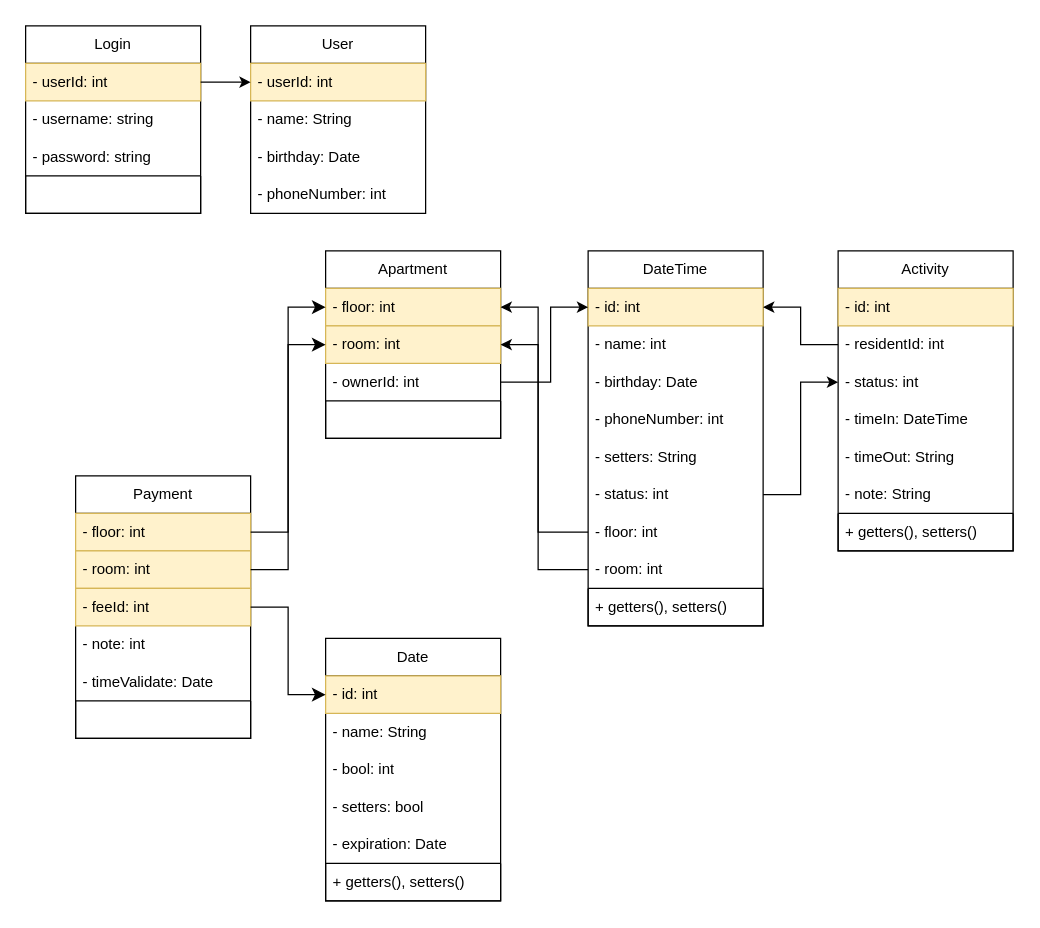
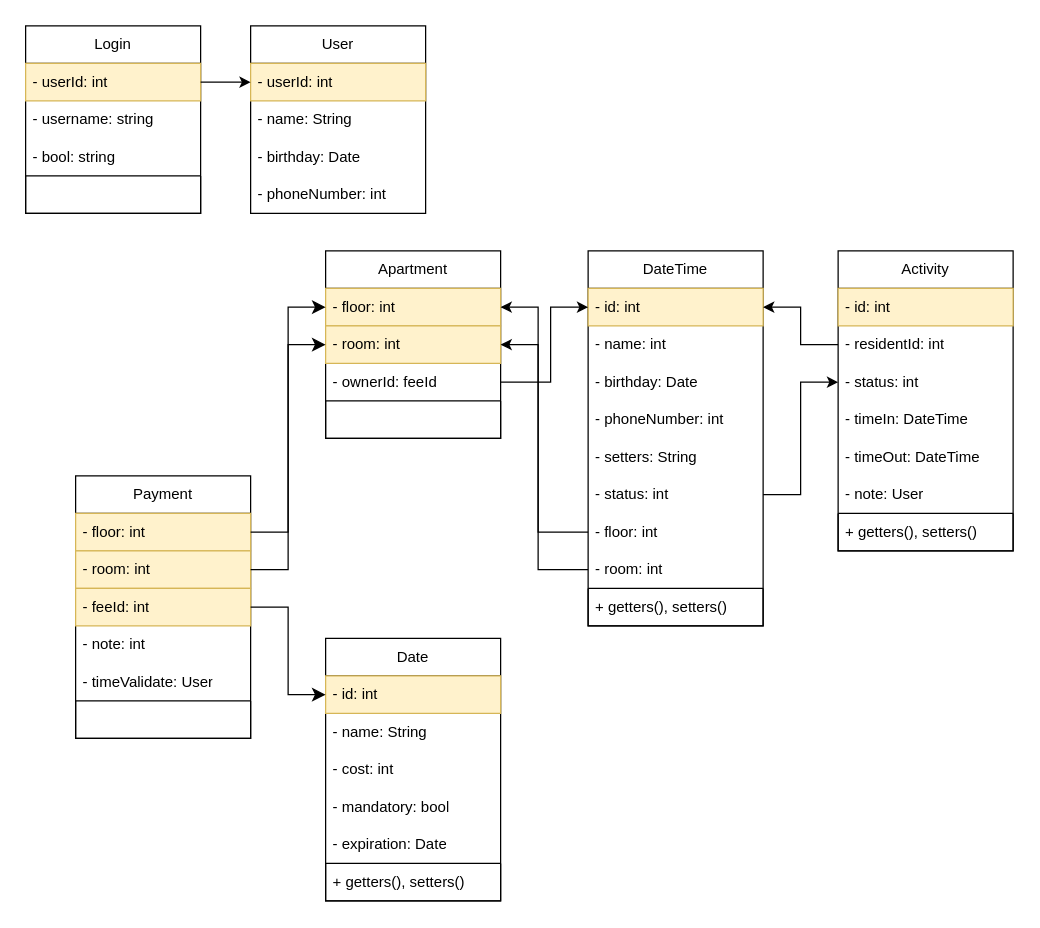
  <mxCell id="0" />
  <mxCell id="1" parent="0" />
  <mxCell id="2" value="Login" style="swimlane;fontStyle=0;childLayout=stackLayout;horizontal=1;startSize=30;horizontalStack=0;resizeParent=1;resizeParentMax=0;resizeLast=0;collapsible=1;marginBottom=0;whiteSpace=wrap;html=1;" vertex="1" parent="1"><mxGeometry x="20" y="20" width="140" height="150" as="geometry"><mxRectangle x="10" y="10" width="70" height="30" as="alternateBounds" /></mxGeometry></mxCell>
  <mxCell id="3" value="- userId: int" style="text;strokeColor=#d6b656;fillColor=#fff2cc;align=left;verticalAlign=middle;spacingLeft=4;spacingRight=4;overflow=hidden;points=[[0,0.5],[1,0.5]];portConstraint=eastwest;rotatable=0;whiteSpace=wrap;html=1;" vertex="1" parent="2"><mxGeometry y="30" width="140" height="30" as="geometry" /></mxCell>
  <mxCell id="4" value="- username: string" style="text;strokeColor=none;fillColor=none;align=left;verticalAlign=middle;spacingLeft=4;spacingRight=4;overflow=hidden;points=[[0,0.5],[1,0.5]];portConstraint=eastwest;rotatable=0;whiteSpace=wrap;html=1;" vertex="1" parent="2"><mxGeometry y="60" width="140" height="30" as="geometry" /></mxCell>
- <mxCell id="5" value="- password: string" style="text;strokeColor=none;fillColor=none;align=left;verticalAlign=middle;spacingLeft=4;spacingRight=4;overflow=hidden;points=[[0,0.5],[1,0.5]];portConstraint=eastwest;rotatable=0;whiteSpace=wrap;html=1;" vertex="1" parent="2"><mxGeometry y="90" width="140" height="30" as="geometry" /></mxCell>
+ <mxCell id="5" value="- bool: string" style="text;strokeColor=none;fillColor=none;align=left;verticalAlign=middle;spacingLeft=4;spacingRight=4;overflow=hidden;points=[[0,0.5],[1,0.5]];portConstraint=eastwest;rotatable=0;whiteSpace=wrap;html=1;" vertex="1" parent="2"><mxGeometry y="90" width="140" height="30" as="geometry" /></mxCell>
  <mxCell id="6" value="" style="swimlane;startSize=0;" vertex="1" parent="2"><mxGeometry y="120" width="140" height="30" as="geometry" /></mxCell>
  <mxCell id="7" value="User" style="swimlane;fontStyle=0;childLayout=stackLayout;horizontal=1;startSize=30;horizontalStack=0;resizeParent=1;resizeParentMax=0;resizeLast=0;collapsible=1;marginBottom=0;whiteSpace=wrap;html=1;" vertex="1" parent="1"><mxGeometry x="200" y="20" width="140" height="150" as="geometry" /></mxCell>
  <mxCell id="8" value="- userId: int" style="text;strokeColor=#d6b656;fillColor=#fff2cc;align=left;verticalAlign=middle;spacingLeft=4;spacingRight=4;overflow=hidden;points=[[0,0.5],[1,0.5]];portConstraint=eastwest;rotatable=0;whiteSpace=wrap;html=1;" vertex="1" parent="7"><mxGeometry y="30" width="140" height="30" as="geometry" /></mxCell>
  <mxCell id="9" value="- name: String" style="text;strokeColor=none;fillColor=none;align=left;verticalAlign=middle;spacingLeft=4;spacingRight=4;overflow=hidden;points=[[0,0.5],[1,0.5]];portConstraint=eastwest;rotatable=0;whiteSpace=wrap;html=1;" vertex="1" parent="7"><mxGeometry y="60" width="140" height="30" as="geometry" /></mxCell>
  <mxCell id="10" value="- birthday: Date" style="text;strokeColor=none;fillColor=none;align=left;verticalAlign=middle;spacingLeft=4;spacingRight=4;overflow=hidden;points=[[0,0.5],[1,0.5]];portConstraint=eastwest;rotatable=0;whiteSpace=wrap;html=1;" vertex="1" parent="7"><mxGeometry y="90" width="140" height="30" as="geometry" /></mxCell>
  <mxCell id="11" value="- phoneNumber: int" style="text;strokeColor=none;fillColor=none;align=left;verticalAlign=middle;spacingLeft=4;spacingRight=4;overflow=hidden;points=[[0,0.5],[1,0.5]];portConstraint=eastwest;rotatable=0;whiteSpace=wrap;html=1;" vertex="1" parent="7"><mxGeometry y="120" width="140" height="30" as="geometry" /></mxCell>
  <mxCell id="12" value="" style="edgeStyle=orthogonalEdgeStyle;rounded=0;orthogonalLoop=1;jettySize=auto;html=1;entryX=0;entryY=0.5;entryDx=0;entryDy=0;" edge="1" parent="1" source="3" target="8"><mxGeometry relative="1" as="geometry" /></mxCell>
  <mxCell id="13" value="Apartment" style="swimlane;fontStyle=0;childLayout=stackLayout;horizontal=1;startSize=30;horizontalStack=0;resizeParent=1;resizeParentMax=0;resizeLast=0;collapsible=1;marginBottom=0;whiteSpace=wrap;html=1;" vertex="1" parent="1"><mxGeometry x="260" y="200" width="140" height="150" as="geometry" /></mxCell>
  <mxCell id="14" value="- floor: int" style="text;strokeColor=#d6b656;fillColor=#fff2cc;align=left;verticalAlign=middle;spacingLeft=4;spacingRight=4;overflow=hidden;points=[[0,0.5],[1,0.5]];portConstraint=eastwest;rotatable=0;whiteSpace=wrap;html=1;" vertex="1" parent="13"><mxGeometry y="30" width="140" height="30" as="geometry" /></mxCell>
  <mxCell id="15" value="- room: int" style="text;strokeColor=#d6b656;fillColor=#fff2cc;align=left;verticalAlign=middle;spacingLeft=4;spacingRight=4;overflow=hidden;points=[[0,0.5],[1,0.5]];portConstraint=eastwest;rotatable=0;whiteSpace=wrap;html=1;" vertex="1" parent="13"><mxGeometry y="60" width="140" height="30" as="geometry" /></mxCell>
- <mxCell id="16" value="- ownerId: int" style="text;strokeColor=none;fillColor=none;align=left;verticalAlign=middle;spacingLeft=4;spacingRight=4;overflow=hidden;points=[[0,0.5],[1,0.5]];portConstraint=eastwest;rotatable=0;whiteSpace=wrap;html=1;" vertex="1" parent="13"><mxGeometry y="90" width="140" height="30" as="geometry" /></mxCell>
+ <mxCell id="16" value="- ownerId: feeId" style="text;strokeColor=none;fillColor=none;align=left;verticalAlign=middle;spacingLeft=4;spacingRight=4;overflow=hidden;points=[[0,0.5],[1,0.5]];portConstraint=eastwest;rotatable=0;whiteSpace=wrap;html=1;" vertex="1" parent="13"><mxGeometry y="90" width="140" height="30" as="geometry" /></mxCell>
  <mxCell id="17" value="" style="swimlane;startSize=0;" vertex="1" parent="13"><mxGeometry y="120" width="140" height="30" as="geometry" /></mxCell>
  <mxCell id="18" value="DateTime" style="swimlane;fontStyle=0;childLayout=stackLayout;horizontal=1;startSize=30;horizontalStack=0;resizeParent=1;resizeParentMax=0;resizeLast=0;collapsible=1;marginBottom=0;whiteSpace=wrap;html=1;" vertex="1" parent="1"><mxGeometry x="470" y="200" width="140" height="300" as="geometry" /></mxCell>
  <mxCell id="19" value="- id: int" style="text;strokeColor=#d6b656;fillColor=#fff2cc;align=left;verticalAlign=middle;spacingLeft=4;spacingRight=4;overflow=hidden;points=[[0,0.5],[1,0.5]];portConstraint=eastwest;rotatable=0;whiteSpace=wrap;html=1;" vertex="1" parent="18"><mxGeometry y="30" width="140" height="30" as="geometry" /></mxCell>
  <mxCell id="20" value="- name: int" style="text;strokeColor=none;fillColor=none;align=left;verticalAlign=middle;spacingLeft=4;spacingRight=4;overflow=hidden;points=[[0,0.5],[1,0.5]];portConstraint=eastwest;rotatable=0;whiteSpace=wrap;html=1;" vertex="1" parent="18"><mxGeometry y="60" width="140" height="30" as="geometry" /></mxCell>
  <mxCell id="21" value="- birthday: Date" style="text;strokeColor=none;fillColor=none;align=left;verticalAlign=middle;spacingLeft=4;spacingRight=4;overflow=hidden;points=[[0,0.5],[1,0.5]];portConstraint=eastwest;rotatable=0;whiteSpace=wrap;html=1;" vertex="1" parent="18"><mxGeometry y="90" width="140" height="30" as="geometry" /></mxCell>
  <mxCell id="22" value="- phoneNumber: int" style="text;strokeColor=none;fillColor=none;align=left;verticalAlign=middle;spacingLeft=4;spacingRight=4;overflow=hidden;points=[[0,0.5],[1,0.5]];portConstraint=eastwest;rotatable=0;whiteSpace=wrap;html=1;" vertex="1" parent="18"><mxGeometry y="120" width="140" height="30" as="geometry" /></mxCell>
  <mxCell id="23" value="- setters: String" style="text;strokeColor=none;fillColor=none;align=left;verticalAlign=middle;spacingLeft=4;spacingRight=4;overflow=hidden;points=[[0,0.5],[1,0.5]];portConstraint=eastwest;rotatable=0;whiteSpace=wrap;html=1;" vertex="1" parent="18"><mxGeometry y="150" width="140" height="30" as="geometry" /></mxCell>
  <mxCell id="24" value="- status: int" style="text;strokeColor=none;fillColor=none;align=left;verticalAlign=middle;spacingLeft=4;spacingRight=4;overflow=hidden;points=[[0,0.5],[1,0.5]];portConstraint=eastwest;rotatable=0;whiteSpace=wrap;html=1;" vertex="1" parent="18"><mxGeometry y="180" width="140" height="30" as="geometry" /></mxCell>
  <mxCell id="25" value="- floor: int" style="text;strokeColor=none;fillColor=none;align=left;verticalAlign=middle;spacingLeft=4;spacingRight=4;overflow=hidden;points=[[0,0.5],[1,0.5]];portConstraint=eastwest;rotatable=0;whiteSpace=wrap;html=1;" vertex="1" parent="18"><mxGeometry y="210" width="140" height="30" as="geometry" /></mxCell>
  <mxCell id="26" value="- room: int" style="text;strokeColor=none;fillColor=none;align=left;verticalAlign=middle;spacingLeft=4;spacingRight=4;overflow=hidden;points=[[0,0.5],[1,0.5]];portConstraint=eastwest;rotatable=0;whiteSpace=wrap;html=1;" vertex="1" parent="18"><mxGeometry y="240" width="140" height="30" as="geometry" /></mxCell>
  <mxCell id="27" value="" style="swimlane;startSize=0;" vertex="1" parent="18"><mxGeometry y="270" width="140" height="30" as="geometry" /></mxCell>
  <mxCell id="28" value="+ getters(), setters()" style="text;strokeColor=none;fillColor=none;align=left;verticalAlign=middle;spacingLeft=4;spacingRight=4;overflow=hidden;points=[[0,0.5],[1,0.5]];portConstraint=eastwest;rotatable=0;whiteSpace=wrap;html=1;" vertex="1" parent="27"><mxGeometry width="140" height="30" as="geometry" /></mxCell>
  <mxCell id="29" value="" style="edgeStyle=orthogonalEdgeStyle;rounded=0;orthogonalLoop=1;jettySize=auto;html=1;entryX=0;entryY=0.5;entryDx=0;entryDy=0;" edge="1" parent="1" source="16" target="19"><mxGeometry relative="1" as="geometry"><Array as="points"><mxPoint x="440" y="305" /><mxPoint x="440" y="245" /></Array></mxGeometry></mxCell>
  <mxCell id="30" value="" style="edgeStyle=orthogonalEdgeStyle;rounded=0;orthogonalLoop=1;jettySize=auto;html=1;entryX=1;entryY=0.5;entryDx=0;entryDy=0;" edge="1" parent="1" source="25" target="14"><mxGeometry relative="1" as="geometry"><Array as="points"><mxPoint x="430" y="425" /><mxPoint x="430" y="245" /></Array></mxGeometry></mxCell>
  <mxCell id="31" value="" style="edgeStyle=orthogonalEdgeStyle;rounded=0;orthogonalLoop=1;jettySize=auto;html=1;entryX=1;entryY=0.5;entryDx=0;entryDy=0;exitX=0;exitY=0.5;exitDx=0;exitDy=0;" edge="1" parent="1" source="26" target="15"><mxGeometry relative="1" as="geometry"><mxPoint x="480" y="375" as="sourcePoint" /><mxPoint x="410" y="255" as="targetPoint" /><Array as="points"><mxPoint x="430" y="455" /><mxPoint x="430" y="275" /></Array></mxGeometry></mxCell>
  <mxCell id="32" value="Activity" style="swimlane;fontStyle=0;childLayout=stackLayout;horizontal=1;startSize=30;horizontalStack=0;resizeParent=1;resizeParentMax=0;resizeLast=0;collapsible=1;marginBottom=0;whiteSpace=wrap;html=1;" vertex="1" parent="1"><mxGeometry x="670" y="200" width="140" height="240" as="geometry" /></mxCell>
  <mxCell id="33" value="- id: int" style="text;strokeColor=#d6b656;fillColor=#fff2cc;align=left;verticalAlign=middle;spacingLeft=4;spacingRight=4;overflow=hidden;points=[[0,0.5],[1,0.5]];portConstraint=eastwest;rotatable=0;whiteSpace=wrap;html=1;" vertex="1" parent="32"><mxGeometry y="30" width="140" height="30" as="geometry" /></mxCell>
  <mxCell id="34" value="- residentId: int" style="text;strokeColor=none;fillColor=none;align=left;verticalAlign=middle;spacingLeft=4;spacingRight=4;overflow=hidden;points=[[0,0.5],[1,0.5]];portConstraint=eastwest;rotatable=0;whiteSpace=wrap;html=1;" vertex="1" parent="32"><mxGeometry y="60" width="140" height="30" as="geometry" /></mxCell>
  <mxCell id="35" value="- status: int" style="text;strokeColor=none;fillColor=none;align=left;verticalAlign=middle;spacingLeft=4;spacingRight=4;overflow=hidden;points=[[0,0.5],[1,0.5]];portConstraint=eastwest;rotatable=0;whiteSpace=wrap;html=1;" vertex="1" parent="32"><mxGeometry y="90" width="140" height="30" as="geometry" /></mxCell>
  <mxCell id="36" value="- timeIn: DateTime" style="text;strokeColor=none;fillColor=none;align=left;verticalAlign=middle;spacingLeft=4;spacingRight=4;overflow=hidden;points=[[0,0.5],[1,0.5]];portConstraint=eastwest;rotatable=0;whiteSpace=wrap;html=1;" vertex="1" parent="32"><mxGeometry y="120" width="140" height="30" as="geometry" /></mxCell>
- <mxCell id="37" value="- timeOut: String" style="text;strokeColor=none;fillColor=none;align=left;verticalAlign=middle;spacingLeft=4;spacingRight=4;overflow=hidden;points=[[0,0.5],[1,0.5]];portConstraint=eastwest;rotatable=0;whiteSpace=wrap;html=1;" vertex="1" parent="32"><mxGeometry y="150" width="140" height="30" as="geometry" /></mxCell>
- <mxCell id="38" value="- note: String" style="text;strokeColor=none;fillColor=none;align=left;verticalAlign=middle;spacingLeft=4;spacingRight=4;overflow=hidden;points=[[0,0.5],[1,0.5]];portConstraint=eastwest;rotatable=0;whiteSpace=wrap;html=1;" vertex="1" parent="32"><mxGeometry y="180" width="140" height="30" as="geometry" /></mxCell>
+ <mxCell id="37" value="- timeOut: DateTime" style="text;strokeColor=none;fillColor=none;align=left;verticalAlign=middle;spacingLeft=4;spacingRight=4;overflow=hidden;points=[[0,0.5],[1,0.5]];portConstraint=eastwest;rotatable=0;whiteSpace=wrap;html=1;" vertex="1" parent="32"><mxGeometry y="150" width="140" height="30" as="geometry" /></mxCell>
+ <mxCell id="38" value="- note: User" style="text;strokeColor=none;fillColor=none;align=left;verticalAlign=middle;spacingLeft=4;spacingRight=4;overflow=hidden;points=[[0,0.5],[1,0.5]];portConstraint=eastwest;rotatable=0;whiteSpace=wrap;html=1;" vertex="1" parent="32"><mxGeometry y="180" width="140" height="30" as="geometry" /></mxCell>
  <mxCell id="39" value="" style="swimlane;startSize=0;" vertex="1" parent="32"><mxGeometry y="210" width="140" height="30" as="geometry" /></mxCell>
  <mxCell id="40" value="+ getters(), setters()" style="text;strokeColor=none;fillColor=none;align=left;verticalAlign=middle;spacingLeft=4;spacingRight=4;overflow=hidden;points=[[0,0.5],[1,0.5]];portConstraint=eastwest;rotatable=0;whiteSpace=wrap;html=1;" vertex="1" parent="39"><mxGeometry width="140" height="30" as="geometry" /></mxCell>
  <mxCell id="41" value="" style="edgeStyle=orthogonalEdgeStyle;rounded=0;orthogonalLoop=1;jettySize=auto;html=1;entryX=1;entryY=0.5;entryDx=0;entryDy=0;" edge="1" parent="1" source="34" target="19"><mxGeometry relative="1" as="geometry" /></mxCell>
  <mxCell id="42" value="" style="edgeStyle=orthogonalEdgeStyle;rounded=0;orthogonalLoop=1;jettySize=auto;html=1;entryX=0;entryY=0.5;entryDx=0;entryDy=0;" edge="1" parent="1" source="24" target="35"><mxGeometry relative="1" as="geometry" /></mxCell>
  <mxCell id="43" value="Date" style="swimlane;fontStyle=0;childLayout=stackLayout;horizontal=1;startSize=30;horizontalStack=0;resizeParent=1;resizeParentMax=0;resizeLast=0;collapsible=1;marginBottom=0;whiteSpace=wrap;html=1;" vertex="1" parent="1"><mxGeometry x="260" y="510" width="140" height="210" as="geometry" /></mxCell>
  <mxCell id="44" value="- id: int" style="text;strokeColor=#d6b656;fillColor=#fff2cc;align=left;verticalAlign=middle;spacingLeft=4;spacingRight=4;overflow=hidden;points=[[0,0.5],[1,0.5]];portConstraint=eastwest;rotatable=0;whiteSpace=wrap;html=1;" vertex="1" parent="43"><mxGeometry y="30" width="140" height="30" as="geometry" /></mxCell>
  <mxCell id="45" value="- name: String" style="text;strokeColor=none;fillColor=none;align=left;verticalAlign=middle;spacingLeft=4;spacingRight=4;overflow=hidden;points=[[0,0.5],[1,0.5]];portConstraint=eastwest;rotatable=0;whiteSpace=wrap;html=1;" vertex="1" parent="43"><mxGeometry y="60" width="140" height="30" as="geometry" /></mxCell>
- <mxCell id="46" value="- bool: int" style="text;strokeColor=none;fillColor=none;align=left;verticalAlign=middle;spacingLeft=4;spacingRight=4;overflow=hidden;points=[[0,0.5],[1,0.5]];portConstraint=eastwest;rotatable=0;whiteSpace=wrap;html=1;" vertex="1" parent="43"><mxGeometry y="90" width="140" height="30" as="geometry" /></mxCell>
- <mxCell id="47" value="- setters: bool" style="text;strokeColor=none;fillColor=none;align=left;verticalAlign=middle;spacingLeft=4;spacingRight=4;overflow=hidden;points=[[0,0.5],[1,0.5]];portConstraint=eastwest;rotatable=0;whiteSpace=wrap;html=1;" vertex="1" parent="43"><mxGeometry y="120" width="140" height="30" as="geometry" /></mxCell>
+ <mxCell id="46" value="- cost: int" style="text;strokeColor=none;fillColor=none;align=left;verticalAlign=middle;spacingLeft=4;spacingRight=4;overflow=hidden;points=[[0,0.5],[1,0.5]];portConstraint=eastwest;rotatable=0;whiteSpace=wrap;html=1;" vertex="1" parent="43"><mxGeometry y="90" width="140" height="30" as="geometry" /></mxCell>
+ <mxCell id="47" value="- mandatory: bool" style="text;strokeColor=none;fillColor=none;align=left;verticalAlign=middle;spacingLeft=4;spacingRight=4;overflow=hidden;points=[[0,0.5],[1,0.5]];portConstraint=eastwest;rotatable=0;whiteSpace=wrap;html=1;" vertex="1" parent="43"><mxGeometry y="120" width="140" height="30" as="geometry" /></mxCell>
  <mxCell id="48" value="- expiration: Date" style="text;strokeColor=none;fillColor=none;align=left;verticalAlign=middle;spacingLeft=4;spacingRight=4;overflow=hidden;points=[[0,0.5],[1,0.5]];portConstraint=eastwest;rotatable=0;whiteSpace=wrap;html=1;" vertex="1" parent="43"><mxGeometry y="150" width="140" height="30" as="geometry" /></mxCell>
  <mxCell id="49" value="" style="swimlane;startSize=0;" vertex="1" parent="43"><mxGeometry y="180" width="140" height="30" as="geometry" /></mxCell>
  <mxCell id="50" value="+ getters(), setters()" style="text;strokeColor=none;fillColor=none;align=left;verticalAlign=middle;spacingLeft=4;spacingRight=4;overflow=hidden;points=[[0,0.5],[1,0.5]];portConstraint=eastwest;rotatable=0;whiteSpace=wrap;html=1;" vertex="1" parent="49"><mxGeometry width="140" height="30" as="geometry" /></mxCell>
  <mxCell id="51" value="Payment" style="swimlane;fontStyle=0;childLayout=stackLayout;horizontal=1;startSize=30;horizontalStack=0;resizeParent=1;resizeParentMax=0;resizeLast=0;collapsible=1;marginBottom=0;whiteSpace=wrap;html=1;" vertex="1" parent="1"><mxGeometry x="60" y="380" width="140" height="210" as="geometry" /></mxCell>
  <mxCell id="52" value="- floor: int" style="text;strokeColor=#d6b656;fillColor=#fff2cc;align=left;verticalAlign=middle;spacingLeft=4;spacingRight=4;overflow=hidden;points=[[0,0.5],[1,0.5]];portConstraint=eastwest;rotatable=0;whiteSpace=wrap;html=1;" vertex="1" parent="51"><mxGeometry y="30" width="140" height="30" as="geometry" /></mxCell>
  <mxCell id="53" value="- room: int" style="text;strokeColor=#d6b656;fillColor=#fff2cc;align=left;verticalAlign=middle;spacingLeft=4;spacingRight=4;overflow=hidden;points=[[0,0.5],[1,0.5]];portConstraint=eastwest;rotatable=0;whiteSpace=wrap;html=1;" vertex="1" parent="51"><mxGeometry y="60" width="140" height="30" as="geometry" /></mxCell>
  <mxCell id="54" value="- feeId: int" style="text;strokeColor=#d6b656;fillColor=#fff2cc;align=left;verticalAlign=middle;spacingLeft=4;spacingRight=4;overflow=hidden;points=[[0,0.5],[1,0.5]];portConstraint=eastwest;rotatable=0;whiteSpace=wrap;html=1;" vertex="1" parent="51"><mxGeometry y="90" width="140" height="30" as="geometry" /></mxCell>
  <mxCell id="55" value="- note: int" style="text;strokeColor=none;fillColor=none;align=left;verticalAlign=middle;spacingLeft=4;spacingRight=4;overflow=hidden;points=[[0,0.5],[1,0.5]];portConstraint=eastwest;rotatable=0;whiteSpace=wrap;html=1;" vertex="1" parent="51"><mxGeometry y="120" width="140" height="30" as="geometry" /></mxCell>
- <mxCell id="56" value="- timeValidate: Date" style="text;strokeColor=none;fillColor=none;align=left;verticalAlign=middle;spacingLeft=4;spacingRight=4;overflow=hidden;points=[[0,0.5],[1,0.5]];portConstraint=eastwest;rotatable=0;whiteSpace=wrap;html=1;" vertex="1" parent="51"><mxGeometry y="150" width="140" height="30" as="geometry" /></mxCell>
+ <mxCell id="56" value="- timeValidate: User" style="text;strokeColor=none;fillColor=none;align=left;verticalAlign=middle;spacingLeft=4;spacingRight=4;overflow=hidden;points=[[0,0.5],[1,0.5]];portConstraint=eastwest;rotatable=0;whiteSpace=wrap;html=1;" vertex="1" parent="51"><mxGeometry y="150" width="140" height="30" as="geometry" /></mxCell>
  <mxCell id="57" value="" style="swimlane;startSize=0;" vertex="1" parent="51"><mxGeometry y="180" width="140" height="30" as="geometry" /></mxCell>
  <mxCell id="58" value="" style="edgeStyle=elbowEdgeStyle;elbow=horizontal;endArrow=classic;html=1;curved=0;rounded=0;endSize=8;startSize=8;exitX=1;exitY=0.5;exitDx=0;exitDy=0;exitPerimeter=0;entryX=0;entryY=0.5;entryDx=0;entryDy=0;" edge="1" parent="1" source="52" target="14"><mxGeometry width="50" height="50" relative="1" as="geometry"><mxPoint x="330" y="410" as="sourcePoint" /><mxPoint x="380" y="360" as="targetPoint" /></mxGeometry></mxCell>
  <mxCell id="59" value="" style="edgeStyle=elbowEdgeStyle;elbow=horizontal;endArrow=classic;html=1;curved=0;rounded=0;endSize=8;startSize=8;exitX=1;exitY=0.5;exitDx=0;exitDy=0;entryX=0;entryY=0.5;entryDx=0;entryDy=0;" edge="1" parent="1" source="53" target="15"><mxGeometry width="50" height="50" relative="1" as="geometry"><mxPoint x="330" y="410" as="sourcePoint" /><mxPoint x="380" y="360" as="targetPoint" /></mxGeometry></mxCell>
  <mxCell id="60" value="" style="edgeStyle=elbowEdgeStyle;elbow=horizontal;endArrow=classic;html=1;curved=0;rounded=0;endSize=8;startSize=8;exitX=1;exitY=0.5;exitDx=0;exitDy=0;entryX=0;entryY=0.5;entryDx=0;entryDy=0;" edge="1" parent="1" source="54" target="44"><mxGeometry width="50" height="50" relative="1" as="geometry"><mxPoint x="330" y="410" as="sourcePoint" /><mxPoint x="380" y="360" as="targetPoint" /></mxGeometry></mxCell>
